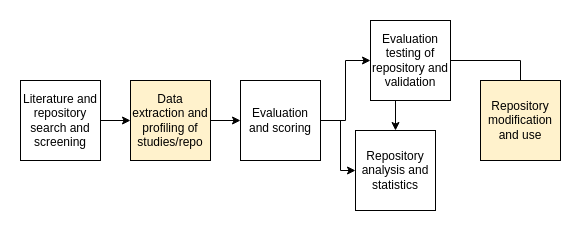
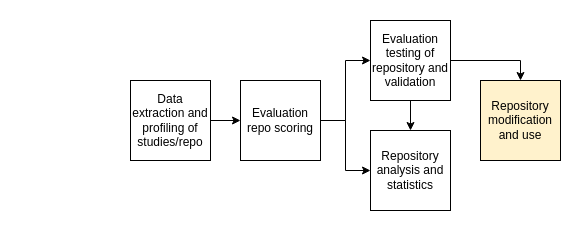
  <mxCell id="0" />
  <mxCell id="1" parent="0" />
- <mxCell id="2" style="edgeStyle=orthogonalEdgeStyle;rounded=0;orthogonalLoop=1;jettySize=auto;html=1;exitX=1;exitY=0.5;exitDx=0;exitDy=0;entryX=0;entryY=0.5;entryDx=0;entryDy=0;labelBackgroundColor=none;fontColor=default;" edge="1" parent="1" source="3" target="5"><mxGeometry relative="1" as="geometry" /></mxCell>
- <mxCell id="3" value="Literature and repository search and screening" style="whiteSpace=wrap;html=1;aspect=fixed;labelBackgroundColor=none;" vertex="1" parent="1"><mxGeometry x="20" y="80" width="80" height="80" as="geometry" /></mxCell>
  <mxCell id="4" style="edgeStyle=orthogonalEdgeStyle;rounded=0;orthogonalLoop=1;jettySize=auto;html=1;exitX=1;exitY=0.5;exitDx=0;exitDy=0;entryX=0;entryY=0.5;entryDx=0;entryDy=0;labelBackgroundColor=none;fontColor=default;" edge="1" parent="1" source="5" target="8"><mxGeometry relative="1" as="geometry" /></mxCell>
- <mxCell id="5" value="Data extraction and profiling of studies/repo" style="whiteSpace=wrap;html=1;aspect=fixed;labelBackgroundColor=none;fillColor=#fff2cc;" vertex="1" parent="1"><mxGeometry x="130" y="80" width="80" height="80" as="geometry" /></mxCell>
+ <mxCell id="5" value="Data extraction and profiling of studies/repo" style="whiteSpace=wrap;html=1;aspect=fixed;labelBackgroundColor=none;" vertex="1" parent="1"><mxGeometry x="130" y="80" width="80" height="80" as="geometry" /></mxCell>
  <mxCell id="6" style="edgeStyle=orthogonalEdgeStyle;rounded=0;orthogonalLoop=1;jettySize=auto;html=1;exitX=1;exitY=0.5;exitDx=0;exitDy=0;entryX=0;entryY=0.5;entryDx=0;entryDy=0;fontColor=default;labelBackgroundColor=none;" edge="1" parent="1" source="8" target="11"><mxGeometry relative="1" as="geometry" /></mxCell>
  <mxCell id="7" style="edgeStyle=orthogonalEdgeStyle;rounded=0;orthogonalLoop=1;jettySize=auto;html=1;exitX=1;exitY=0.5;exitDx=0;exitDy=0;entryX=0;entryY=0.5;entryDx=0;entryDy=0;fontColor=default;labelBackgroundColor=none;" edge="1" parent="1" source="8" target="13"><mxGeometry relative="1" as="geometry" /></mxCell>
- <mxCell id="8" value="Evaluation and scoring" style="whiteSpace=wrap;html=1;aspect=fixed;labelBackgroundColor=none;" vertex="1" parent="1"><mxGeometry x="240" y="80" width="80" height="80" as="geometry" /></mxCell>
+ <mxCell id="8" value="Evaluation repo scoring" style="whiteSpace=wrap;html=1;aspect=fixed;labelBackgroundColor=none;" vertex="1" parent="1"><mxGeometry x="240" y="80" width="80" height="80" as="geometry" /></mxCell>
  <mxCell id="9" style="edgeStyle=orthogonalEdgeStyle;rounded=0;orthogonalLoop=1;jettySize=auto;html=1;exitX=0.5;exitY=1;exitDx=0;exitDy=0;entryX=0.5;entryY=0;entryDx=0;entryDy=0;fontColor=default;labelBackgroundColor=none;" edge="1" parent="1" source="11" target="13"><mxGeometry relative="1" as="geometry" /></mxCell>
- <mxCell id="10" style="edgeStyle=orthogonalEdgeStyle;rounded=0;orthogonalLoop=1;jettySize=auto;html=1;exitX=1;exitY=0.5;exitDx=0;exitDy=0;entryX=0.5;entryY=0;entryDx=0;entryDy=0;fontColor=default;labelBackgroundColor=none;endArrow=none;" edge="1" parent="1" source="11" target="12"><mxGeometry relative="1" as="geometry" /></mxCell>
+ <mxCell id="10" style="edgeStyle=orthogonalEdgeStyle;rounded=0;orthogonalLoop=1;jettySize=auto;html=1;exitX=1;exitY=0.5;exitDx=0;exitDy=0;entryX=0.5;entryY=0;entryDx=0;entryDy=0;fontColor=default;labelBackgroundColor=none;" edge="1" parent="1" source="11" target="12"><mxGeometry relative="1" as="geometry" /></mxCell>
  <mxCell id="11" value="Evaluation testing of repository and validation" style="whiteSpace=wrap;html=1;aspect=fixed;labelBackgroundColor=none;" vertex="1" parent="1"><mxGeometry x="370" y="20" width="80" height="80" as="geometry" /></mxCell>
  <mxCell id="12" value="Repository modification and use" style="whiteSpace=wrap;html=1;aspect=fixed;labelBackgroundColor=none;fillColor=#fff2cc;" vertex="1" parent="1"><mxGeometry x="480" y="80" width="80" height="80" as="geometry" /></mxCell>
- <mxCell id="13" value="Repository analysis and statistics" style="whiteSpace=wrap;html=1;aspect=fixed;labelBackgroundColor=none;" vertex="1" parent="1"><mxGeometry x="355" y="130" width="80" height="80" as="geometry" /></mxCell>
+ <mxCell id="13" value="Repository analysis and statistics" style="whiteSpace=wrap;html=1;aspect=fixed;labelBackgroundColor=none;" vertex="1" parent="1"><mxGeometry x="370" y="130" width="80" height="80" as="geometry" /></mxCell>
